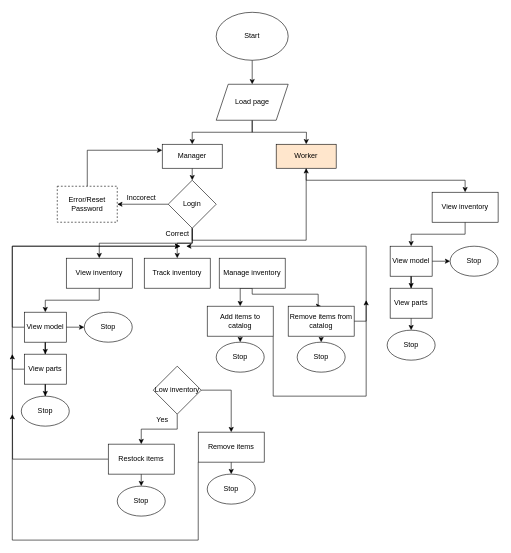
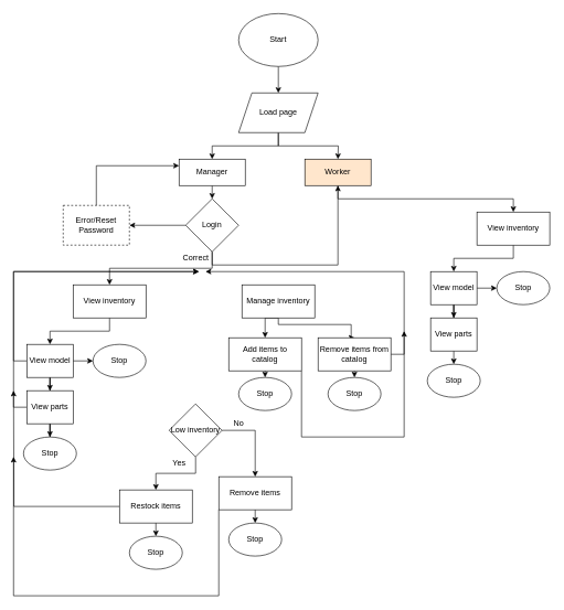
  <mxCell id="0" />
  <mxCell id="1" parent="0" />
  <mxCell id="2" style="edgeStyle=orthogonalEdgeStyle;rounded=0;orthogonalLoop=1;jettySize=auto;html=1;exitX=0.5;exitY=1;exitDx=0;exitDy=0;" edge="1" parent="1" source="3" target="6"><mxGeometry relative="1" as="geometry" /></mxCell>
  <mxCell id="3" value="Start" style="ellipse;whiteSpace=wrap;html=1;" vertex="1" parent="1"><mxGeometry x="360" y="20" width="120" height="80" as="geometry" /></mxCell>
  <mxCell id="4" style="edgeStyle=orthogonalEdgeStyle;rounded=0;orthogonalLoop=1;jettySize=auto;html=1;exitX=0.5;exitY=1;exitDx=0;exitDy=0;entryX=0.5;entryY=0;entryDx=0;entryDy=0;" edge="1" parent="1" source="6" target="23"><mxGeometry relative="1" as="geometry"><mxPoint x="320" y="240" as="targetPoint" /></mxGeometry></mxCell>
  <mxCell id="5" style="edgeStyle=orthogonalEdgeStyle;rounded=0;orthogonalLoop=1;jettySize=auto;html=1;exitX=0.5;exitY=1;exitDx=0;exitDy=0;" edge="1" parent="1" source="6"><mxGeometry relative="1" as="geometry"><mxPoint x="510" y="240" as="targetPoint" /></mxGeometry></mxCell>
  <mxCell id="6" value="Load page" style="shape=parallelogram;perimeter=parallelogramPerimeter;whiteSpace=wrap;html=1;fixedSize=1;" vertex="1" parent="1"><mxGeometry x="360" y="140" width="120" height="60" as="geometry" /></mxCell>
  <mxCell id="7" style="edgeStyle=orthogonalEdgeStyle;rounded=0;orthogonalLoop=1;jettySize=auto;html=1;exitX=0.5;exitY=1;exitDx=0;exitDy=0;entryX=0.5;entryY=0;entryDx=0;entryDy=0;" edge="1" parent="1" source="8" target="16"><mxGeometry relative="1" as="geometry"><mxPoint x="165" y="500" as="targetPoint" /></mxGeometry></mxCell>
  <mxCell id="8" value="View inventory" style="rounded=0;whiteSpace=wrap;html=1;" vertex="1" parent="1"><mxGeometry x="110" y="430" width="110" height="50" as="geometry" /></mxCell>
- <mxCell id="9" value="Track inventory" style="rounded=0;whiteSpace=wrap;html=1;" vertex="1" parent="1"><mxGeometry x="240" y="430" width="110" height="50" as="geometry" /></mxCell>
  <mxCell id="10" style="edgeStyle=orthogonalEdgeStyle;rounded=0;orthogonalLoop=1;jettySize=auto;html=1;exitX=0.5;exitY=1;exitDx=0;exitDy=0;entryX=0.5;entryY=0;entryDx=0;entryDy=0;" edge="1" parent="1" source="12" target="50"><mxGeometry relative="1" as="geometry" /></mxCell>
  <mxCell id="11" style="edgeStyle=orthogonalEdgeStyle;rounded=0;orthogonalLoop=1;jettySize=auto;html=1;exitX=0.5;exitY=1;exitDx=0;exitDy=0;entryX=0.5;entryY=0;entryDx=0;entryDy=0;" edge="1" parent="1" source="12" target="53"><mxGeometry relative="1" as="geometry"><Array as="points"><mxPoint x="420" y="490" /><mxPoint x="530" y="490" /></Array></mxGeometry></mxCell>
  <mxCell id="12" value="Manage inventory" style="rounded=0;whiteSpace=wrap;html=1;" vertex="1" parent="1"><mxGeometry x="365" y="430" width="110" height="50" as="geometry" /></mxCell>
  <mxCell id="13" style="edgeStyle=orthogonalEdgeStyle;rounded=0;orthogonalLoop=1;jettySize=auto;html=1;exitX=0.5;exitY=1;exitDx=0;exitDy=0;" edge="1" parent="1" source="16" target="19"><mxGeometry relative="1" as="geometry" /></mxCell>
  <mxCell id="14" style="edgeStyle=orthogonalEdgeStyle;rounded=0;orthogonalLoop=1;jettySize=auto;html=1;exitX=1;exitY=0.5;exitDx=0;exitDy=0;entryX=0;entryY=0.5;entryDx=0;entryDy=0;" edge="1" parent="1" source="16" target="21"><mxGeometry relative="1" as="geometry"><mxPoint x="130" y="545" as="targetPoint" /></mxGeometry></mxCell>
  <mxCell id="15" style="edgeStyle=orthogonalEdgeStyle;rounded=0;orthogonalLoop=1;jettySize=auto;html=1;exitX=0;exitY=0.5;exitDx=0;exitDy=0;" edge="1" parent="1" source="16"><mxGeometry relative="1" as="geometry"><mxPoint x="300" y="410" as="targetPoint" /><Array as="points"><mxPoint x="20" y="545" /><mxPoint x="20" y="410" /></Array></mxGeometry></mxCell>
  <mxCell id="16" value="View model" style="rounded=0;whiteSpace=wrap;html=1;" vertex="1" parent="1"><mxGeometry x="40" y="520" width="70" height="50" as="geometry" /></mxCell>
  <mxCell id="17" style="edgeStyle=orthogonalEdgeStyle;rounded=0;orthogonalLoop=1;jettySize=auto;html=1;exitX=0.5;exitY=1;exitDx=0;exitDy=0;" edge="1" parent="1" source="19" target="20"><mxGeometry relative="1" as="geometry" /></mxCell>
  <mxCell id="18" style="edgeStyle=orthogonalEdgeStyle;rounded=0;orthogonalLoop=1;jettySize=auto;html=1;exitX=0;exitY=0.5;exitDx=0;exitDy=0;" edge="1" parent="1" source="19"><mxGeometry relative="1" as="geometry"><mxPoint x="300" y="410" as="targetPoint" /><Array as="points"><mxPoint x="20" y="615" /><mxPoint x="20" y="410" /></Array></mxGeometry></mxCell>
  <mxCell id="19" value="View parts" style="rounded=0;whiteSpace=wrap;html=1;" vertex="1" parent="1"><mxGeometry x="40" y="590" width="70" height="50" as="geometry" /></mxCell>
  <mxCell id="20" value="Stop" style="ellipse;whiteSpace=wrap;html=1;" vertex="1" parent="1"><mxGeometry x="35" y="660" width="80" height="50" as="geometry" /></mxCell>
  <mxCell id="21" value="Stop" style="ellipse;whiteSpace=wrap;html=1;" vertex="1" parent="1"><mxGeometry x="140" y="520" width="80" height="50" as="geometry" /></mxCell>
  <mxCell id="22" style="edgeStyle=orthogonalEdgeStyle;rounded=0;orthogonalLoop=1;jettySize=auto;html=1;exitX=0.5;exitY=1;exitDx=0;exitDy=0;entryX=0.5;entryY=0;entryDx=0;entryDy=0;" edge="1" parent="1" source="23" target="30"><mxGeometry relative="1" as="geometry" /></mxCell>
  <mxCell id="23" value="Manager" style="rounded=0;whiteSpace=wrap;html=1;" vertex="1" parent="1"><mxGeometry x="270" y="240" width="100" height="40" as="geometry" /></mxCell>
  <mxCell id="24" style="edgeStyle=orthogonalEdgeStyle;rounded=0;orthogonalLoop=1;jettySize=auto;html=1;exitX=0.5;exitY=1;exitDx=0;exitDy=0;" edge="1" parent="1" source="25" target="57"><mxGeometry relative="1" as="geometry" /></mxCell>
  <mxCell id="25" value="Worker" style="rounded=0;whiteSpace=wrap;html=1;fillColor=#ffe6cc;" vertex="1" parent="1"><mxGeometry x="460" y="240" width="100" height="40" as="geometry" /></mxCell>
  <mxCell id="26" style="edgeStyle=orthogonalEdgeStyle;rounded=0;orthogonalLoop=1;jettySize=auto;html=1;exitX=0.5;exitY=1;exitDx=0;exitDy=0;entryX=0.5;entryY=0;entryDx=0;entryDy=0;" edge="1" parent="1" source="30" target="8"><mxGeometry relative="1" as="geometry" /></mxCell>
- <mxCell id="27" style="edgeStyle=orthogonalEdgeStyle;rounded=0;orthogonalLoop=1;jettySize=auto;html=1;exitX=0.5;exitY=1;exitDx=0;exitDy=0;" edge="1" parent="1" source="30" target="9"><mxGeometry relative="1" as="geometry" /></mxCell>
  <mxCell id="28" style="edgeStyle=orthogonalEdgeStyle;rounded=0;orthogonalLoop=1;jettySize=auto;html=1;exitX=0.5;exitY=1;exitDx=0;exitDy=0;" edge="1" parent="1" source="30" target="25"><mxGeometry relative="1" as="geometry" /></mxCell>
  <mxCell id="29" style="edgeStyle=orthogonalEdgeStyle;rounded=0;orthogonalLoop=1;jettySize=auto;html=1;exitX=0;exitY=0.5;exitDx=0;exitDy=0;entryX=1;entryY=0.5;entryDx=0;entryDy=0;" edge="1" parent="1" source="30" target="34"><mxGeometry relative="1" as="geometry"><mxPoint x="140" y="340" as="targetPoint" /></mxGeometry></mxCell>
  <mxCell id="30" value="Login&lt;br&gt;" style="rhombus;whiteSpace=wrap;html=1;" vertex="1" parent="1"><mxGeometry x="280" y="300" width="80" height="80" as="geometry" /></mxCell>
  <mxCell id="31" value="Correct" style="text;html=1;align=center;verticalAlign=middle;resizable=0;points=[];autosize=1;strokeColor=none;fillColor=none;" vertex="1" parent="1"><mxGeometry x="270" y="380" width="50" height="20" as="geometry" /></mxCell>
- <mxCell id="32" value="Inccorect" style="text;html=1;align=center;verticalAlign=middle;resizable=0;points=[];autosize=1;strokeColor=none;fillColor=none;" vertex="1" parent="1"><mxGeometry x="205" y="320" width="60" height="20" as="geometry" /></mxCell>
  <mxCell id="33" style="edgeStyle=orthogonalEdgeStyle;rounded=0;orthogonalLoop=1;jettySize=auto;html=1;exitX=0.5;exitY=0;exitDx=0;exitDy=0;entryX=0;entryY=0.25;entryDx=0;entryDy=0;" edge="1" parent="1" source="34" target="23"><mxGeometry relative="1" as="geometry" /></mxCell>
  <mxCell id="34" value="Error/Reset Password" style="rounded=0;whiteSpace=wrap;html=1;dashed=1;" vertex="1" parent="1"><mxGeometry x="95" y="310" width="100" height="60" as="geometry" /></mxCell>
  <mxCell id="35" style="edgeStyle=orthogonalEdgeStyle;rounded=0;orthogonalLoop=1;jettySize=auto;html=1;exitX=0.5;exitY=1;exitDx=0;exitDy=0;entryX=0.5;entryY=0;entryDx=0;entryDy=0;" edge="1" parent="1" source="37" target="40"><mxGeometry relative="1" as="geometry" /></mxCell>
  <mxCell id="36" style="edgeStyle=orthogonalEdgeStyle;rounded=0;orthogonalLoop=1;jettySize=auto;html=1;exitX=1;exitY=0.5;exitDx=0;exitDy=0;entryX=0.5;entryY=0;entryDx=0;entryDy=0;" edge="1" parent="1" source="37" target="44"><mxGeometry relative="1" as="geometry" /></mxCell>
  <mxCell id="37" value="Low inventory" style="rhombus;whiteSpace=wrap;html=1;" vertex="1" parent="1"><mxGeometry x="255" y="610" width="80" height="80" as="geometry" /></mxCell>
  <mxCell id="38" style="edgeStyle=orthogonalEdgeStyle;rounded=0;orthogonalLoop=1;jettySize=auto;html=1;exitX=0;exitY=0.5;exitDx=0;exitDy=0;" edge="1" parent="1" source="40"><mxGeometry relative="1" as="geometry"><mxPoint x="20" y="590" as="targetPoint" /></mxGeometry></mxCell>
  <mxCell id="39" style="edgeStyle=orthogonalEdgeStyle;rounded=0;orthogonalLoop=1;jettySize=auto;html=1;exitX=0.5;exitY=1;exitDx=0;exitDy=0;entryX=0.5;entryY=0;entryDx=0;entryDy=0;" edge="1" parent="1" source="40" target="46"><mxGeometry relative="1" as="geometry" /></mxCell>
  <mxCell id="40" value="Restock items" style="rounded=0;whiteSpace=wrap;html=1;" vertex="1" parent="1"><mxGeometry x="180" y="740" width="110" height="50" as="geometry" /></mxCell>
  <mxCell id="41" value="Yes" style="text;html=1;align=center;verticalAlign=middle;resizable=0;points=[];autosize=1;strokeColor=none;fillColor=none;" vertex="1" parent="1"><mxGeometry x="250" y="690" width="40" height="20" as="geometry" /></mxCell>
  <mxCell id="42" style="edgeStyle=orthogonalEdgeStyle;rounded=0;orthogonalLoop=1;jettySize=auto;html=1;exitX=0.5;exitY=1;exitDx=0;exitDy=0;entryX=0.5;entryY=0;entryDx=0;entryDy=0;" edge="1" parent="1" source="44" target="47"><mxGeometry relative="1" as="geometry" /></mxCell>
  <mxCell id="43" style="edgeStyle=orthogonalEdgeStyle;rounded=0;orthogonalLoop=1;jettySize=auto;html=1;exitX=0;exitY=1;exitDx=0;exitDy=0;" edge="1" parent="1" source="44"><mxGeometry relative="1" as="geometry"><mxPoint x="20" y="690" as="targetPoint" /><Array as="points"><mxPoint x="330" y="900" /><mxPoint x="20" y="900" /></Array></mxGeometry></mxCell>
  <mxCell id="44" value="Remove items" style="rounded=0;whiteSpace=wrap;html=1;" vertex="1" parent="1"><mxGeometry x="330" y="720" width="110" height="50" as="geometry" /></mxCell>
+ <mxCell id="45" value="No" style="text;html=1;align=center;verticalAlign=middle;resizable=0;points=[];autosize=1;strokeColor=none;fillColor=none;" vertex="1" parent="1"><mxGeometry x="345" y="630" width="30" height="20" as="geometry" /></mxCell>
  <mxCell id="46" value="Stop" style="ellipse;whiteSpace=wrap;html=1;" vertex="1" parent="1"><mxGeometry x="195" y="810" width="80" height="50" as="geometry" /></mxCell>
  <mxCell id="47" value="Stop" style="ellipse;whiteSpace=wrap;html=1;" vertex="1" parent="1"><mxGeometry x="345" y="790" width="80" height="50" as="geometry" /></mxCell>
  <mxCell id="48" style="edgeStyle=orthogonalEdgeStyle;rounded=0;orthogonalLoop=1;jettySize=auto;html=1;exitX=0.5;exitY=1;exitDx=0;exitDy=0;entryX=0.5;entryY=0;entryDx=0;entryDy=0;" edge="1" parent="1" source="50" target="54"><mxGeometry relative="1" as="geometry" /></mxCell>
  <mxCell id="49" style="edgeStyle=orthogonalEdgeStyle;rounded=0;orthogonalLoop=1;jettySize=auto;html=1;exitX=1;exitY=1;exitDx=0;exitDy=0;" edge="1" parent="1" source="50"><mxGeometry relative="1" as="geometry"><mxPoint x="610" y="500" as="targetPoint" /><Array as="points"><mxPoint x="455" y="660" /><mxPoint x="610" y="660" /></Array></mxGeometry></mxCell>
  <mxCell id="50" value="Add items to catalog" style="rounded=0;whiteSpace=wrap;html=1;" vertex="1" parent="1"><mxGeometry x="345" y="510" width="110" height="50" as="geometry" /></mxCell>
  <mxCell id="51" style="edgeStyle=orthogonalEdgeStyle;rounded=0;orthogonalLoop=1;jettySize=auto;html=1;exitX=0.5;exitY=1;exitDx=0;exitDy=0;entryX=0.5;entryY=0;entryDx=0;entryDy=0;" edge="1" parent="1" source="53" target="55"><mxGeometry relative="1" as="geometry" /></mxCell>
  <mxCell id="52" style="edgeStyle=orthogonalEdgeStyle;rounded=0;orthogonalLoop=1;jettySize=auto;html=1;exitX=1;exitY=0.5;exitDx=0;exitDy=0;" edge="1" parent="1" source="53"><mxGeometry relative="1" as="geometry"><mxPoint x="310" y="410" as="targetPoint" /><Array as="points"><mxPoint x="610" y="535" /><mxPoint x="610" y="410" /></Array></mxGeometry></mxCell>
  <mxCell id="53" value="Remove items from catalog" style="rounded=0;whiteSpace=wrap;html=1;" vertex="1" parent="1"><mxGeometry x="480" y="510" width="110" height="50" as="geometry" /></mxCell>
  <mxCell id="54" value="Stop" style="ellipse;whiteSpace=wrap;html=1;" vertex="1" parent="1"><mxGeometry x="360" y="570" width="80" height="50" as="geometry" /></mxCell>
  <mxCell id="55" value="Stop" style="ellipse;whiteSpace=wrap;html=1;" vertex="1" parent="1"><mxGeometry x="495" y="570" width="80" height="50" as="geometry" /></mxCell>
  <mxCell id="56" style="edgeStyle=orthogonalEdgeStyle;rounded=0;orthogonalLoop=1;jettySize=auto;html=1;exitX=0.5;exitY=1;exitDx=0;exitDy=0;entryX=0.5;entryY=0;entryDx=0;entryDy=0;" edge="1" parent="1" source="57" target="60"><mxGeometry relative="1" as="geometry"><mxPoint x="775" y="390" as="targetPoint" /></mxGeometry></mxCell>
  <mxCell id="57" value="View inventory" style="rounded=0;whiteSpace=wrap;html=1;" vertex="1" parent="1"><mxGeometry x="720" y="320" width="110" height="50" as="geometry" /></mxCell>
  <mxCell id="58" style="edgeStyle=orthogonalEdgeStyle;rounded=0;orthogonalLoop=1;jettySize=auto;html=1;exitX=0.5;exitY=1;exitDx=0;exitDy=0;" edge="1" parent="1" source="60" target="62"><mxGeometry relative="1" as="geometry" /></mxCell>
  <mxCell id="59" style="edgeStyle=orthogonalEdgeStyle;rounded=0;orthogonalLoop=1;jettySize=auto;html=1;exitX=1;exitY=0.5;exitDx=0;exitDy=0;entryX=0;entryY=0.5;entryDx=0;entryDy=0;" edge="1" parent="1" source="60" target="63"><mxGeometry relative="1" as="geometry"><mxPoint x="740" y="435" as="targetPoint" /></mxGeometry></mxCell>
  <mxCell id="60" value="View model" style="rounded=0;whiteSpace=wrap;html=1;" vertex="1" parent="1"><mxGeometry x="650" y="410" width="70" height="50" as="geometry" /></mxCell>
  <mxCell id="61" style="edgeStyle=orthogonalEdgeStyle;rounded=0;orthogonalLoop=1;jettySize=auto;html=1;exitX=0.5;exitY=1;exitDx=0;exitDy=0;entryX=0.5;entryY=0;entryDx=0;entryDy=0;" edge="1" parent="1" source="62" target="64"><mxGeometry relative="1" as="geometry"><mxPoint x="685" y="550" as="targetPoint" /></mxGeometry></mxCell>
  <mxCell id="62" value="View parts" style="rounded=0;whiteSpace=wrap;html=1;" vertex="1" parent="1"><mxGeometry x="650" y="480" width="70" height="50" as="geometry" /></mxCell>
  <mxCell id="63" value="Stop" style="ellipse;whiteSpace=wrap;html=1;" vertex="1" parent="1"><mxGeometry x="750" y="410" width="80" height="50" as="geometry" /></mxCell>
  <mxCell id="64" value="Stop" style="ellipse;whiteSpace=wrap;html=1;" vertex="1" parent="1"><mxGeometry x="645" y="550" width="80" height="50" as="geometry" /></mxCell>
